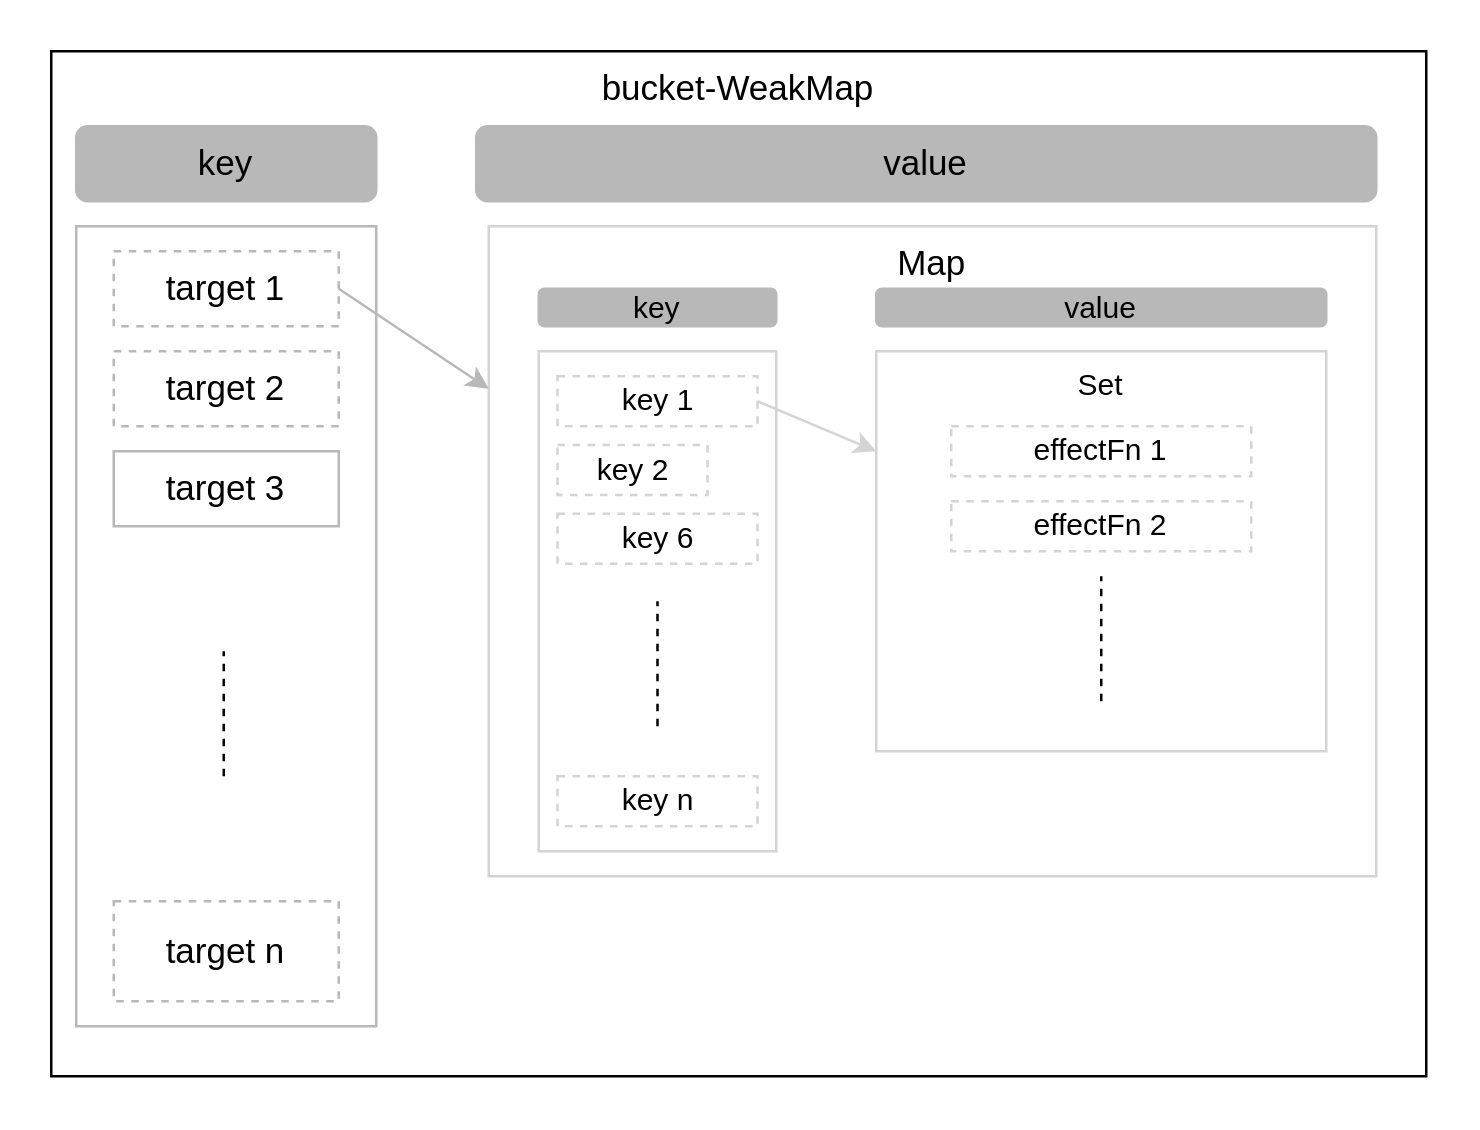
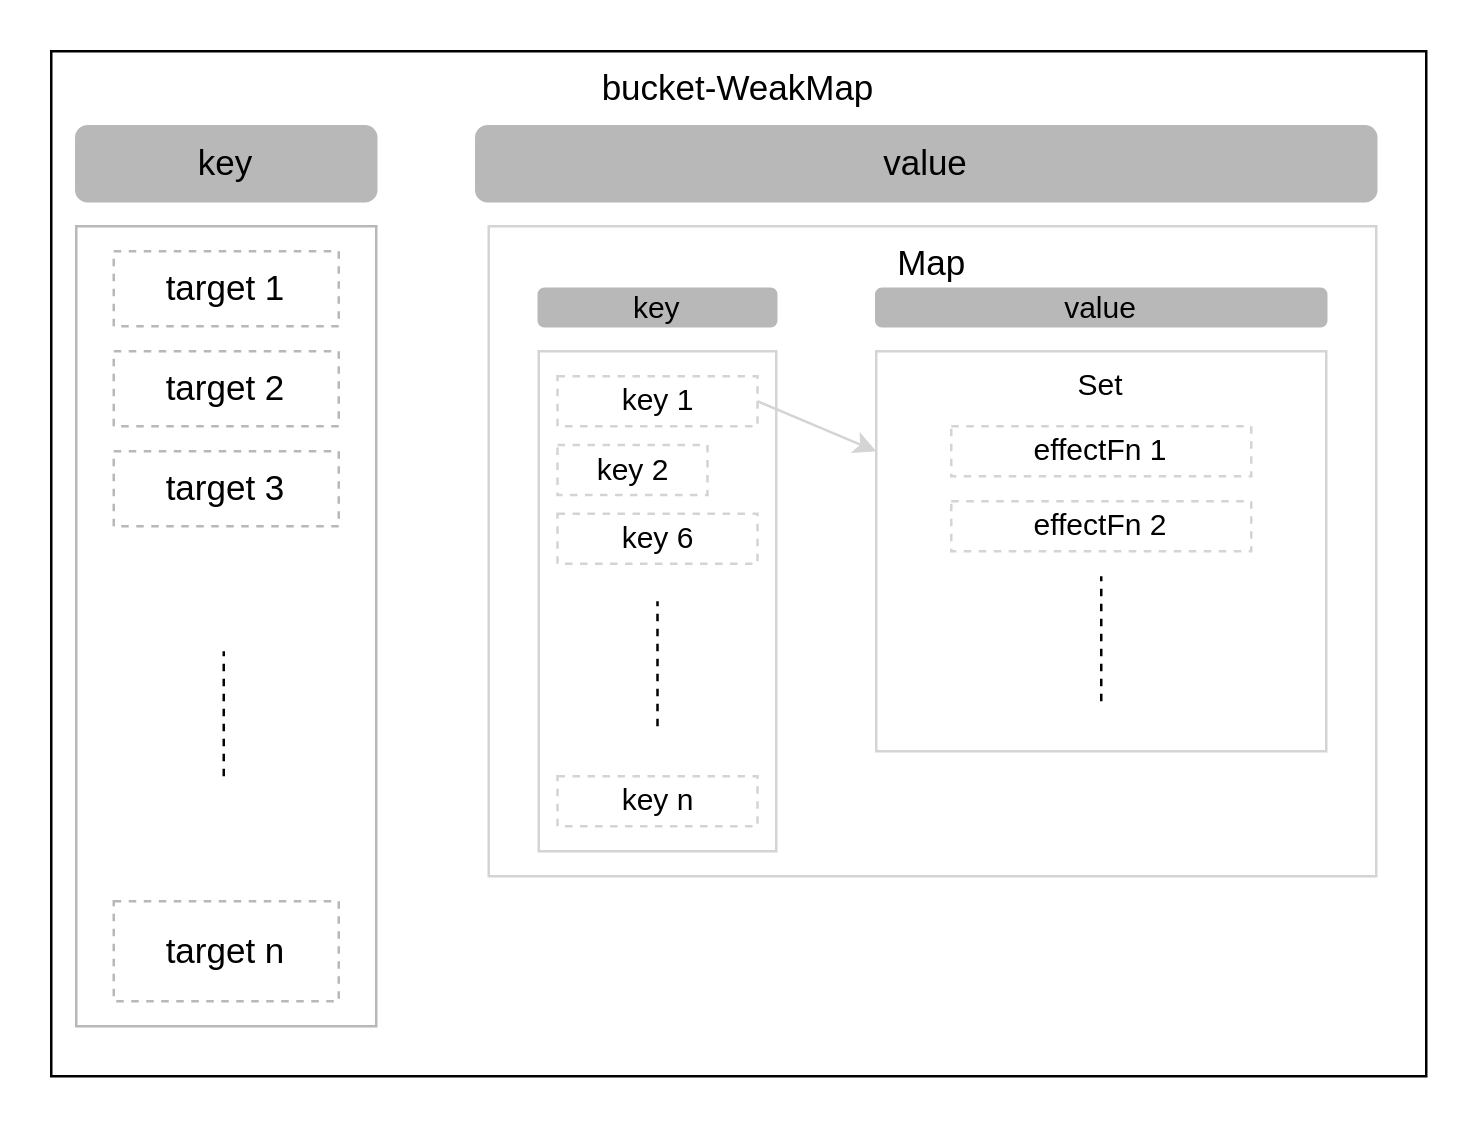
  <mxCell id="0" />
  <mxCell id="1" parent="0" />
  <mxCell id="2" value="bucket-WeakMap" style="rounded=0.5;whiteSpace=wrap;html=1;shadow=0;align=center;horizontal=1;verticalAlign=top;fontSize=14;" parent="1" vertex="1"><mxGeometry x="20" y="20" width="550" height="410" as="geometry" /></mxCell>
  <mxCell id="3" value="key" style="rounded=1;whiteSpace=wrap;html=1;shadow=0;fillColor=#B8B8B8;strokeColor=#B8B8B8;fontSize=14;fontColor=#000000;" parent="1" vertex="1"><mxGeometry x="30" y="50" width="120" height="30" as="geometry" /></mxCell>
  <mxCell id="4" value="" style="rounded=0;whiteSpace=wrap;html=1;shadow=0;strokeColor=#B8B8B8;fillColor=#FFFFFF;fontSize=14;fontColor=#000000;" parent="1" vertex="1"><mxGeometry x="30" y="90" width="120" height="320" as="geometry" /></mxCell>
  <mxCell id="5" value="target 1" style="rounded=0;whiteSpace=wrap;html=1;shadow=0;strokeColor=#B8B8B8;fillColor=#FFFFFF;fontSize=14;fontColor=#000000;dashed=1;" parent="1" vertex="1"><mxGeometry x="45" y="100" width="90" height="30" as="geometry" /></mxCell>
  <mxCell id="6" value="target 2" style="rounded=0;whiteSpace=wrap;html=1;shadow=0;strokeColor=#B8B8B8;fillColor=#FFFFFF;fontSize=14;fontColor=#000000;dashed=1;" parent="1" vertex="1"><mxGeometry x="45" y="140" width="90" height="30" as="geometry" /></mxCell>
- <mxCell id="7" value="target 3" style="rounded=0;whiteSpace=wrap;html=1;shadow=0;strokeColor=#B8B8B8;fillColor=#FFFFFF;fontSize=14;fontColor=#000000;dashed=0;" parent="1" vertex="1"><mxGeometry x="45" y="180" width="90" height="30" as="geometry" /></mxCell>
+ <mxCell id="7" value="target 3" style="rounded=0;whiteSpace=wrap;html=1;shadow=0;strokeColor=#B8B8B8;fillColor=#FFFFFF;fontSize=14;fontColor=#000000;dashed=1;" parent="1" vertex="1"><mxGeometry x="45" y="180" width="90" height="30" as="geometry" /></mxCell>
  <mxCell id="8" value="value" style="rounded=1;whiteSpace=wrap;html=1;shadow=0;fillColor=#B8B8B8;strokeColor=#B8B8B8;fontSize=14;fontColor=#000000;" parent="1" vertex="1"><mxGeometry x="190" y="50" width="360" height="30" as="geometry" /></mxCell>
  <mxCell id="9" value="target n" style="rounded=0;whiteSpace=wrap;html=1;shadow=0;strokeColor=#B8B8B8;fillColor=#FFFFFF;fontSize=14;fontColor=#000000;dashed=1;" parent="1" vertex="1"><mxGeometry x="45" y="360" width="90" height="40" as="geometry" /></mxCell>
  <mxCell id="10" value="" style="endArrow=none;dashed=1;html=1;fontSize=14;fontColor=#000000;" parent="1" edge="1"><mxGeometry width="50" height="50" relative="1" as="geometry"><mxPoint x="89" y="310" as="sourcePoint" /><mxPoint x="89" y="260" as="targetPoint" /></mxGeometry></mxCell>
  <mxCell id="11" value="Map" style="rounded=0;whiteSpace=wrap;html=1;shadow=0;strokeColor=#D4D4D4;fillColor=#FFFFFF;fontSize=14;fontColor=#000000;verticalAlign=top;" parent="1" vertex="1"><mxGeometry x="195" y="90" width="355" height="260" as="geometry" /></mxCell>
  <mxCell id="12" value="key" style="rounded=1;whiteSpace=wrap;html=1;shadow=0;fillColor=#B8B8B8;strokeColor=#B8B8B8;fontSize=12;fontColor=#000000;" parent="1" vertex="1"><mxGeometry x="215" y="115" width="95" height="15" as="geometry" /></mxCell>
  <mxCell id="13" value="value" style="rounded=1;whiteSpace=wrap;html=1;shadow=0;fillColor=#B8B8B8;strokeColor=#B8B8B8;fontSize=12;fontColor=#000000;" parent="1" vertex="1"><mxGeometry x="350" y="115" width="180" height="15" as="geometry" /></mxCell>
  <mxCell id="14" value="" style="rounded=0;whiteSpace=wrap;html=1;shadow=0;strokeColor=#D4D4D4;fillColor=#FFFFFF;fontSize=12;fontColor=#000000;" parent="1" vertex="1"><mxGeometry x="215" y="140" width="95" height="200" as="geometry" /></mxCell>
  <mxCell id="15" value="key 1" style="rounded=0;whiteSpace=wrap;html=1;shadow=0;strokeColor=#D4D4D4;fillColor=#FFFFFF;fontSize=12;fontColor=#000000;dashed=1;" parent="1" vertex="1"><mxGeometry x="222.5" y="150" width="80" height="20" as="geometry" /></mxCell>
  <mxCell id="16" value="key 2" style="rounded=0;whiteSpace=wrap;html=1;shadow=0;strokeColor=#D4D4D4;fillColor=#FFFFFF;fontSize=12;fontColor=#000000;dashed=1;" parent="1" vertex="1"><mxGeometry x="222.5" y="177.5" width="60" height="20" as="geometry" /></mxCell>
  <mxCell id="17" value="key 6" style="rounded=0;whiteSpace=wrap;html=1;shadow=0;strokeColor=#D4D4D4;fillColor=#FFFFFF;fontSize=12;fontColor=#000000;dashed=1;" parent="1" vertex="1"><mxGeometry x="222.5" y="205" width="80" height="20" as="geometry" /></mxCell>
  <mxCell id="18" value="key n" style="rounded=0;whiteSpace=wrap;html=1;shadow=0;strokeColor=#D4D4D4;fillColor=#FFFFFF;fontSize=12;fontColor=#000000;dashed=1;" parent="1" vertex="1"><mxGeometry x="222.5" y="310" width="80" height="20" as="geometry" /></mxCell>
  <mxCell id="19" value="" style="endArrow=none;dashed=1;html=1;fontSize=14;fontColor=#000000;" parent="1" edge="1"><mxGeometry width="50" height="50" relative="1" as="geometry"><mxPoint x="262.5" y="290" as="sourcePoint" /><mxPoint x="262.5" y="240" as="targetPoint" /></mxGeometry></mxCell>
  <mxCell id="20" value="Set" style="rounded=0;whiteSpace=wrap;html=1;shadow=0;strokeColor=#D4D4D4;fillColor=#FFFFFF;fontSize=12;fontColor=#000000;verticalAlign=top;" parent="1" vertex="1"><mxGeometry x="350" y="140" width="180" height="160" as="geometry" /></mxCell>
  <mxCell id="21" value="effectFn 1" style="rounded=0;whiteSpace=wrap;html=1;shadow=0;strokeColor=#D4D4D4;fillColor=#FFFFFF;fontSize=12;fontColor=#000000;dashed=1;" parent="1" vertex="1"><mxGeometry x="380" y="170" width="120" height="20" as="geometry" /></mxCell>
  <mxCell id="22" value="effectFn 2" style="rounded=0;whiteSpace=wrap;html=1;shadow=0;strokeColor=#D4D4D4;fillColor=#FFFFFF;fontSize=12;fontColor=#000000;dashed=1;" parent="1" vertex="1"><mxGeometry x="380" y="200" width="120" height="20" as="geometry" /></mxCell>
  <mxCell id="23" value="" style="endArrow=none;dashed=1;html=1;fontSize=14;fontColor=#000000;" parent="1" edge="1"><mxGeometry width="50" height="50" relative="1" as="geometry"><mxPoint x="440" y="280" as="sourcePoint" /><mxPoint x="440" y="230" as="targetPoint" /></mxGeometry></mxCell>
- <mxCell id="24" value="" style="endArrow=classic;html=1;fontSize=12;fontColor=#000000;exitX=1;exitY=0.5;exitDx=0;exitDy=0;entryX=0;entryY=0.25;entryDx=0;entryDy=0;strokeColor=#B8B8B8;" parent="1" source="5" target="11" edge="1"><mxGeometry width="50" height="50" relative="1" as="geometry"><mxPoint x="20" y="500" as="sourcePoint" /><mxPoint x="70" y="450" as="targetPoint" /></mxGeometry></mxCell>
  <mxCell id="25" value="" style="endArrow=classic;html=1;strokeColor=#D4D4D4;fontSize=12;fontColor=#000000;exitX=1;exitY=0.5;exitDx=0;exitDy=0;entryX=0;entryY=0.25;entryDx=0;entryDy=0;" parent="1" source="15" target="20" edge="1"><mxGeometry width="50" height="50" relative="1" as="geometry"><mxPoint x="20" y="500" as="sourcePoint" /><mxPoint x="70" y="450" as="targetPoint" /></mxGeometry></mxCell>
